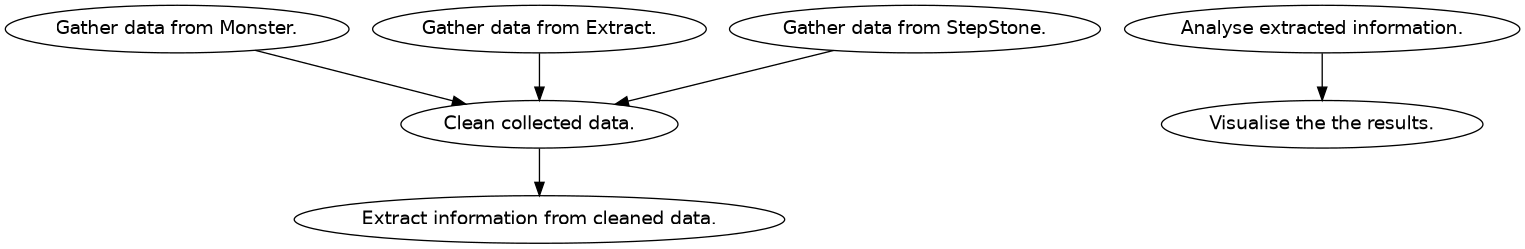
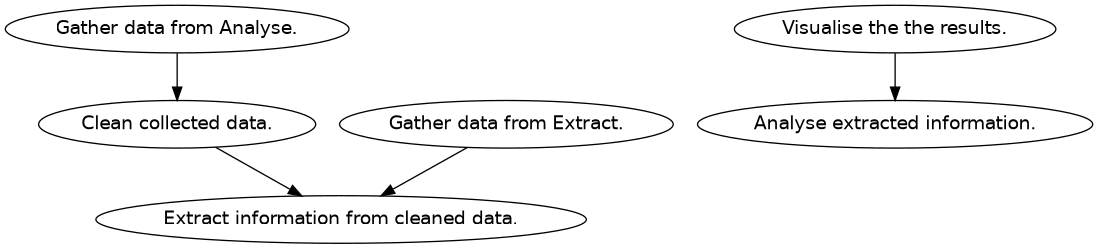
  digraph {
    fontname="DejaVu Sans"
    node [fontname="DejaVu Sans"]
    edge [fontname="DejaVu Sans"]
-   n1 [label="Gather data from Monster."]
+   n1 [label="Gather data from Analyse."]
    n2 [label="Clean collected data."]
    n3 [label="Extract information from cleaned data."]
    n4 [label="Gather data from Extract."]
-   n5 [label="Gather data from StepStone."]
    n6 [label="Analyse extracted information."]
    n7 [label="Visualise the the results."]
    n1 -> n2
    n2 -> n3
-   n4 -> n2
-   n5 -> n2
-   n6 -> n7
+   n4 -> n3
+   n7 -> n6
  }
